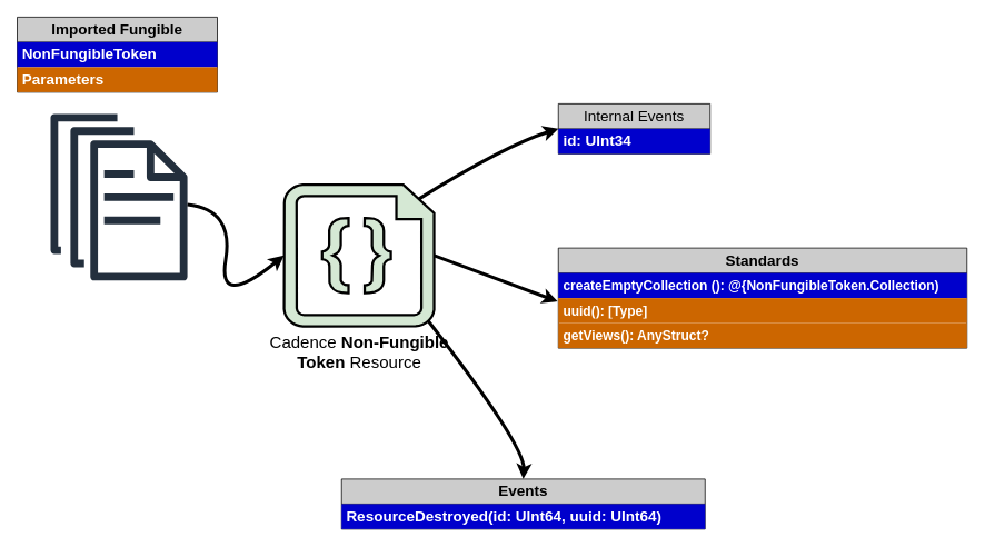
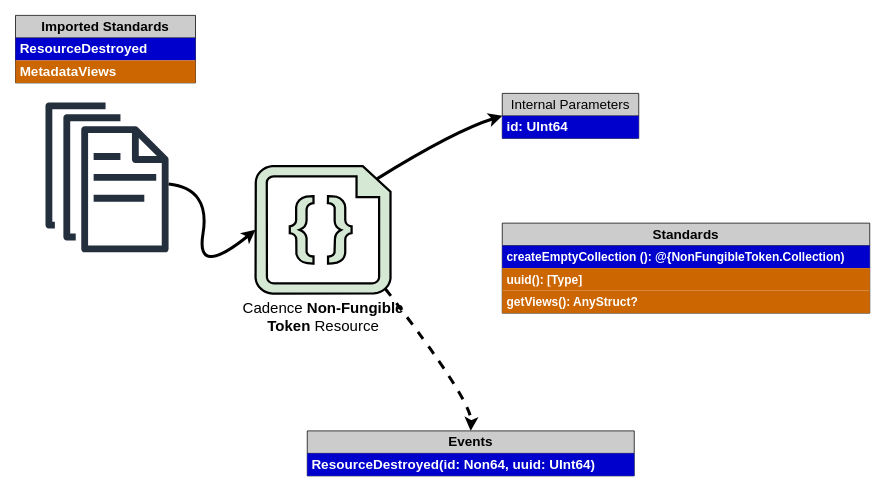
  <mxCell id="0" />
  <mxCell id="1" parent="0" />
  <mxCell id="2" value="&lt;font style=&quot;font-size: 20px;&quot;&gt;Cadence &lt;b&gt;Non-Fungible&lt;/b&gt;&lt;/font&gt;&lt;div&gt;&lt;font style=&quot;font-size: 20px;&quot;&gt;&lt;b&gt;Token&lt;/b&gt; Resource&lt;/font&gt;&lt;/div&gt;" style="sketch=0;aspect=fixed;pointerEvents=1;shadow=0;dashed=0;html=1;strokeColor=#000000;labelPosition=center;verticalLabelPosition=bottom;verticalAlign=top;align=center;fillColor=#d5e8d4;shape=mxgraph.azure.code_file;strokeWidth=3;" parent="1" vertex="1"><mxGeometry x="340" y="221" width="180" height="170" as="geometry" /></mxCell>
  <mxCell id="3" value="" style="sketch=0;outlineConnect=0;fontColor=#232F3E;gradientColor=none;fillColor=#232F3D;strokeColor=none;dashed=0;verticalLabelPosition=bottom;verticalAlign=top;align=center;html=1;fontSize=12;fontStyle=0;aspect=fixed;pointerEvents=1;shape=mxgraph.aws4.documents;" parent="1" vertex="1"><mxGeometry x="60" y="136" width="164.1" height="200" as="geometry" /></mxCell>
- <mxCell id="4" value="Internal Events" style="swimlane;fontStyle=0;childLayout=stackLayout;horizontal=1;startSize=30;horizontalStack=0;resizeParent=1;resizeParentMax=0;resizeLast=0;collapsible=1;marginBottom=0;whiteSpace=wrap;html=1;fillColor=#CCCCCC;fontSize=18;" parent="1" vertex="1"><mxGeometry x="669" y="124" width="182" height="60" as="geometry"><mxRectangle x="630" y="150" width="90" height="30" as="alternateBounds" /></mxGeometry></mxCell>
- <mxCell id="5" value="id: UInt34" style="text;strokeColor=none;fillColor=#0000CC;align=left;verticalAlign=middle;spacingLeft=4;spacingRight=4;overflow=hidden;points=[[0,0.5],[1,0.5]];portConstraint=eastwest;rotatable=0;whiteSpace=wrap;html=1;labelBackgroundColor=none;fontColor=#FFFFFF;fontStyle=1;fontSize=18;" parent="4" vertex="1"><mxGeometry y="30" width="182" height="30" as="geometry" /></mxCell>
+ <mxCell id="4" value="Internal Parameters" style="swimlane;fontStyle=0;childLayout=stackLayout;horizontal=1;startSize=30;horizontalStack=0;resizeParent=1;resizeParentMax=0;resizeLast=0;collapsible=1;marginBottom=0;whiteSpace=wrap;html=1;fillColor=#CCCCCC;fontSize=18;" parent="1" vertex="1"><mxGeometry x="669" y="124" width="182" height="60" as="geometry"><mxRectangle x="630" y="150" width="90" height="30" as="alternateBounds" /></mxGeometry></mxCell>
+ <mxCell id="5" value="id: UInt64" style="text;strokeColor=none;fillColor=#0000CC;align=left;verticalAlign=middle;spacingLeft=4;spacingRight=4;overflow=hidden;points=[[0,0.5],[1,0.5]];portConstraint=eastwest;rotatable=0;whiteSpace=wrap;html=1;labelBackgroundColor=none;fontColor=#FFFFFF;fontStyle=1;fontSize=18;" parent="4" vertex="1"><mxGeometry y="30" width="182" height="30" as="geometry" /></mxCell>
  <mxCell id="6" value="&lt;b style=&quot;font-size: 18px;&quot;&gt;Standards&lt;/b&gt;" style="swimlane;fontStyle=0;childLayout=stackLayout;horizontal=1;startSize=30;horizontalStack=0;resizeParent=1;resizeParentMax=0;resizeLast=0;collapsible=1;marginBottom=0;whiteSpace=wrap;html=1;fillColor=#CCCCCC;fontSize=18;" parent="1" vertex="1"><mxGeometry x="669" y="297" width="490" height="120" as="geometry" /></mxCell>
  <mxCell id="7" value="createEmptyCollection (): @{NonFungibleToken.Collection)" style="text;strokeColor=none;fillColor=#0000CC;align=left;verticalAlign=middle;spacingLeft=4;spacingRight=4;overflow=hidden;points=[[0,0.5],[1,0.5]];portConstraint=eastwest;rotatable=0;whiteSpace=wrap;html=1;fontColor=#FFFFFF;labelBackgroundColor=none;fontStyle=1;fontSize=16;" parent="6" vertex="1"><mxGeometry y="30" width="490" height="30" as="geometry" /></mxCell>
  <mxCell id="8" value="uuid(): [Type]" style="text;strokeColor=none;fillColor=#CC6600;align=left;verticalAlign=middle;spacingLeft=4;spacingRight=4;overflow=hidden;points=[[0,0.5],[1,0.5]];portConstraint=eastwest;rotatable=0;whiteSpace=wrap;html=1;fontColor=#FFFFFF;labelBackgroundColor=none;fontStyle=1;fontSize=16;" parent="6" vertex="1"><mxGeometry y="60" width="490" height="30" as="geometry" /></mxCell>
  <mxCell id="9" value="getViews(): AnyStruct?" style="text;strokeColor=none;fillColor=#CC6600;align=left;verticalAlign=middle;spacingLeft=4;spacingRight=4;overflow=hidden;points=[[0,0.5],[1,0.5]];portConstraint=eastwest;rotatable=0;whiteSpace=wrap;html=1;fontColor=#FFFFFF;labelBackgroundColor=none;fontStyle=1;fontSize=16;" parent="6" vertex="1"><mxGeometry y="90" width="490" height="30" as="geometry" /></mxCell>
  <mxCell id="10" value="&lt;b style=&quot;font-size: 18px;&quot;&gt;Events&lt;/b&gt;" style="swimlane;fontStyle=0;childLayout=stackLayout;horizontal=1;startSize=30;horizontalStack=0;resizeParent=1;resizeParentMax=0;resizeLast=0;collapsible=1;marginBottom=0;whiteSpace=wrap;html=1;fillColor=#CCCCCC;fontSize=18;" parent="1" vertex="1"><mxGeometry x="409" y="574" width="436" height="60" as="geometry" /></mxCell>
- <mxCell id="11" value="ResourceDestroyed(id: UInt64, uuid: UInt64)" style="text;strokeColor=none;fillColor=#0000CC;align=left;verticalAlign=middle;spacingLeft=4;spacingRight=4;overflow=hidden;points=[[0,0.5],[1,0.5]];portConstraint=eastwest;rotatable=0;whiteSpace=wrap;html=1;fontColor=#FFFFFF;labelBackgroundColor=none;fontStyle=1;fontSize=18;" parent="10" vertex="1"><mxGeometry y="30" width="436" height="30" as="geometry" /></mxCell>
+ <mxCell id="11" value="ResourceDestroyed(id: Non64, uuid: UInt64)" style="text;strokeColor=none;fillColor=#0000CC;align=left;verticalAlign=middle;spacingLeft=4;spacingRight=4;overflow=hidden;points=[[0,0.5],[1,0.5]];portConstraint=eastwest;rotatable=0;whiteSpace=wrap;html=1;fontColor=#FFFFFF;labelBackgroundColor=none;fontStyle=1;fontSize=18;" parent="10" vertex="1"><mxGeometry y="30" width="436" height="30" as="geometry" /></mxCell>
  <mxCell id="12" value="" style="curved=1;endArrow=classic;html=1;rounded=0;entryX=0;entryY=0.5;entryDx=0;entryDy=0;strokeWidth=4;exitX=0.9;exitY=0.1;exitDx=0;exitDy=0;exitPerimeter=0;" parent="1" source="2" target="4" edge="1"><mxGeometry width="50" height="50" relative="1" as="geometry"><mxPoint x="329" y="154" as="sourcePoint" /><mxPoint x="780" y="134" as="targetPoint" /><Array as="points"><mxPoint x="605" y="174" /></Array></mxGeometry></mxCell>
- <mxCell id="13" value="" style="curved=1;endArrow=classic;html=1;rounded=0;entryX=-0.002;entryY=0.133;entryDx=0;entryDy=0;exitX=1;exitY=0.5;exitDx=0;exitDy=0;exitPerimeter=0;strokeWidth=4;entryPerimeter=0;" parent="1" source="2" target="8" edge="1"><mxGeometry width="50" height="50" relative="1" as="geometry"><mxPoint x="600" y="541" as="sourcePoint" /><mxPoint x="650" y="491" as="targetPoint" /><Array as="points" /></mxGeometry></mxCell>
  <mxCell id="14" value="" style="curved=1;endArrow=classic;html=1;rounded=0;entryX=0;entryY=0.5;entryDx=0;entryDy=0;entryPerimeter=0;strokeWidth=4;" parent="1" source="3" target="2" edge="1"><mxGeometry width="50" height="50" relative="1" as="geometry"><mxPoint x="250" y="251" as="sourcePoint" /><mxPoint x="300" y="201" as="targetPoint" /><Array as="points"><mxPoint x="280" y="251" /><mxPoint x="260" y="371" /></Array></mxGeometry></mxCell>
- <mxCell id="15" value="" style="curved=1;endArrow=classic;html=1;rounded=0;entryX=0.5;entryY=0;entryDx=0;entryDy=0;strokeWidth=4;exitX=0.96;exitY=0.96;exitDx=0;exitDy=0;exitPerimeter=0;" parent="1" source="2" target="10" edge="1"><mxGeometry width="50" height="50" relative="1" as="geometry"><mxPoint x="649" y="514" as="sourcePoint" /><mxPoint x="250" y="501" as="targetPoint" /><Array as="points"><mxPoint x="629" y="534" /></Array></mxGeometry></mxCell>
- <mxCell id="16" value="&lt;b style=&quot;font-size: 18px;&quot;&gt;Imported Fungible&lt;/b&gt;" style="swimlane;fontStyle=0;childLayout=stackLayout;horizontal=1;startSize=30;horizontalStack=0;resizeParent=1;resizeParentMax=0;resizeLast=0;collapsible=1;marginBottom=0;whiteSpace=wrap;html=1;fillColor=#CCCCCC;fontSize=18;" parent="1" vertex="1"><mxGeometry x="20" y="20" width="240" height="90" as="geometry" /></mxCell>
- <mxCell id="17" value="NonFungibleToken" style="text;strokeColor=none;fillColor=#0000CC;align=left;verticalAlign=middle;spacingLeft=4;spacingRight=4;overflow=hidden;points=[[0,0.5],[1,0.5]];portConstraint=eastwest;rotatable=0;whiteSpace=wrap;html=1;fontColor=#FFFFFF;labelBackgroundColor=none;fontStyle=1;fontSize=18;" parent="16" vertex="1"><mxGeometry y="30" width="240" height="30" as="geometry" /></mxCell>
- <mxCell id="18" value="Parameters" style="text;strokeColor=none;fillColor=#CC6600;align=left;verticalAlign=middle;spacingLeft=4;spacingRight=4;overflow=hidden;points=[[0,0.5],[1,0.5]];portConstraint=eastwest;rotatable=0;whiteSpace=wrap;html=1;fontColor=#FFFFFF;labelBackgroundColor=none;fontStyle=1;fontSize=18;" parent="16" vertex="1"><mxGeometry y="60" width="240" height="30" as="geometry" /></mxCell>
+ <mxCell id="15" value="" style="curved=1;endArrow=classic;html=1;rounded=0;entryX=0.5;entryY=0;entryDx=0;entryDy=0;strokeWidth=4;exitX=0.96;exitY=0.96;exitDx=0;exitDy=0;exitPerimeter=0;dashed=1;" parent="1" source="2" target="10" edge="1"><mxGeometry width="50" height="50" relative="1" as="geometry"><mxPoint x="649" y="514" as="sourcePoint" /><mxPoint x="250" y="501" as="targetPoint" /><Array as="points"><mxPoint x="629" y="534" /></Array></mxGeometry></mxCell>
+ <mxCell id="16" value="&lt;b style=&quot;font-size: 18px;&quot;&gt;Imported Standards&lt;/b&gt;" style="swimlane;fontStyle=0;childLayout=stackLayout;horizontal=1;startSize=30;horizontalStack=0;resizeParent=1;resizeParentMax=0;resizeLast=0;collapsible=1;marginBottom=0;whiteSpace=wrap;html=1;fillColor=#CCCCCC;fontSize=18;" parent="1" vertex="1"><mxGeometry x="20" y="20" width="240" height="90" as="geometry" /></mxCell>
+ <mxCell id="17" value="ResourceDestroyed" style="text;strokeColor=none;fillColor=#0000CC;align=left;verticalAlign=middle;spacingLeft=4;spacingRight=4;overflow=hidden;points=[[0,0.5],[1,0.5]];portConstraint=eastwest;rotatable=0;whiteSpace=wrap;html=1;fontColor=#FFFFFF;labelBackgroundColor=none;fontStyle=1;fontSize=18;" parent="16" vertex="1"><mxGeometry y="30" width="240" height="30" as="geometry" /></mxCell>
+ <mxCell id="18" value="MetadataViews" style="text;strokeColor=none;fillColor=#CC6600;align=left;verticalAlign=middle;spacingLeft=4;spacingRight=4;overflow=hidden;points=[[0,0.5],[1,0.5]];portConstraint=eastwest;rotatable=0;whiteSpace=wrap;html=1;fontColor=#FFFFFF;labelBackgroundColor=none;fontStyle=1;fontSize=18;" parent="16" vertex="1"><mxGeometry y="60" width="240" height="30" as="geometry" /></mxCell>
